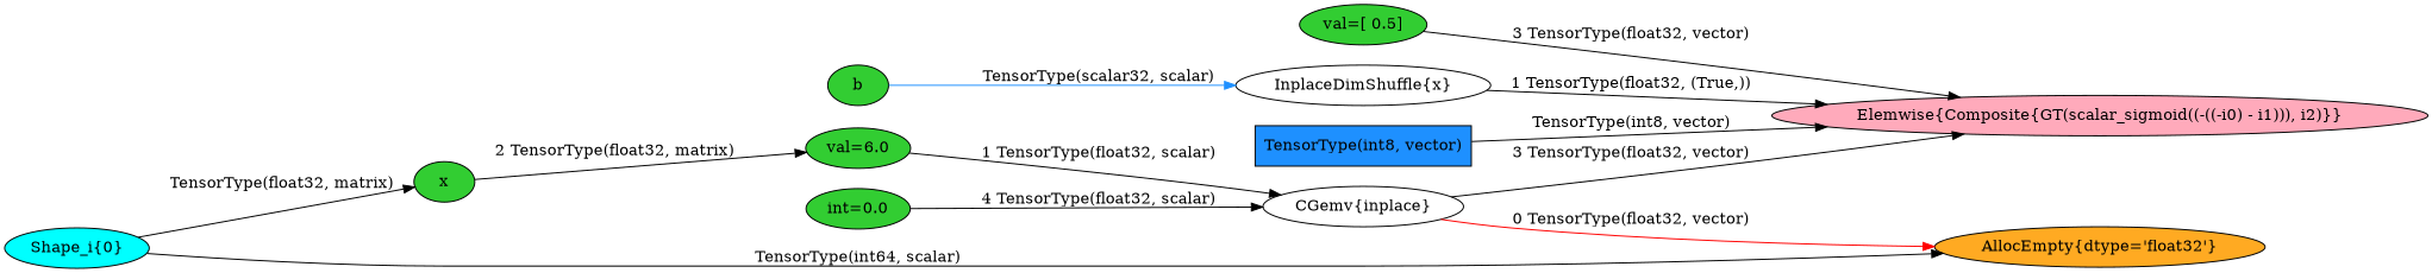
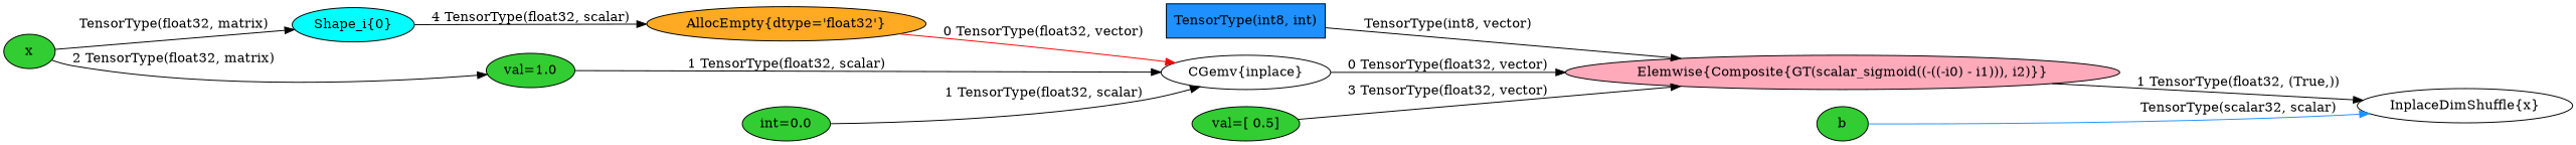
  digraph {
    rankdir=LR
    node [fillcolor=limegreen style=filled]
    n1 [height=0.5 label="InplaceDimShuffle{x}" width=2.5686 fillcolor="" style=""]
    n2 [fillcolor="#FFAABB" height=0.5 label="Elemwise{Composite{GT(scalar_sigmoid((-((-i0) - i1))), i2)}}" type=colored width=6.6733]
-   n3 [dtype="TensorType(int8, vector)" fillcolor=dodgerblue height=0.5 label="TensorType(int8, vector)" shape=box width=2.1736]
+   n3 [dtype="TensorType(int8, vector)" fillcolor=dodgerblue height=0.5 label="TensorType(int8, int)" shape=box width=2.1736]
    n4 [dtype="TensorType(float32, scalar)" height=0.5 label=b shape=ellipse tag="('sharedvalue.py', 212, 'utils.add_tag_trace(var)')" width=0.75]
    n5 [fillcolor=cyan height=0.5 label="Shape_i{0}" type=colored width=1.4763]
    n6 [fillcolor="#FFAA22" height=0.5 label="AllocEmpty{dtype='float32'}" type=colored width=3.2589]
    n7 [height=0.5 label="CGemv{inplace}" width=2.0569 fillcolor="" style=""]
    n8 [dtype="TensorType(float32, matrix)" height=0.5 label=x shape=ellipse tag="('<ipython-input-199-20e727d2876b>', 8, 'x = T.matrix(x)')" width=0.75]
-   n9 [dtype="TensorType(float32, scalar)" height=0.5 label="val=6.0" shape=ellipse width=1.0604]
+   n9 [dtype="TensorType(float32, scalar)" height=0.5 label="val=1.0" shape=ellipse width=1.0604]
    n10 [dtype="TensorType(float32, scalar)" height=0.5 label="int=0.0" shape=ellipse width=1.0604]
    n11 [dtype="TensorType(float32, (True,))" height=0.5 label="val=[ 0.5]" shape=ellipse width=1.2888]
-   n1 -> n2 [label="1 TensorType(float32, (True,))"]
+   n2 -> n1 [label="1 TensorType(float32, (True,))"]
    n3 -> n2 [label="TensorType(int8, vector)"]
    n4 -> n1 [color=dodgerblue label="TensorType(scalar32, scalar)"]
-   n5 -> n6 [label="TensorType(int64, scalar)"]
-   n7 -> n6 [color=red label="0 TensorType(float32, vector)"]
-   n7 -> n2 [label="3 TensorType(float32, vector)"]
-   n5 -> n8 [label="TensorType(float32, matrix)"]
+   n5 -> n6 [label="4 TensorType(float32, scalar)"]
+   n6 -> n7 [color=red label="0 TensorType(float32, vector)"]
+   n7 -> n2 [label="0 TensorType(float32, vector)"]
+   n8 -> n5 [label="TensorType(float32, matrix)"]
    n8 -> n9 [label="2 TensorType(float32, matrix)"]
    n9 -> n7 [label="1 TensorType(float32, scalar)"]
-   n10 -> n7 [label="4 TensorType(float32, scalar)"]
+   n10 -> n7 [label="1 TensorType(float32, scalar)"]
    n11 -> n2 [label="3 TensorType(float32, vector)"]
  }
